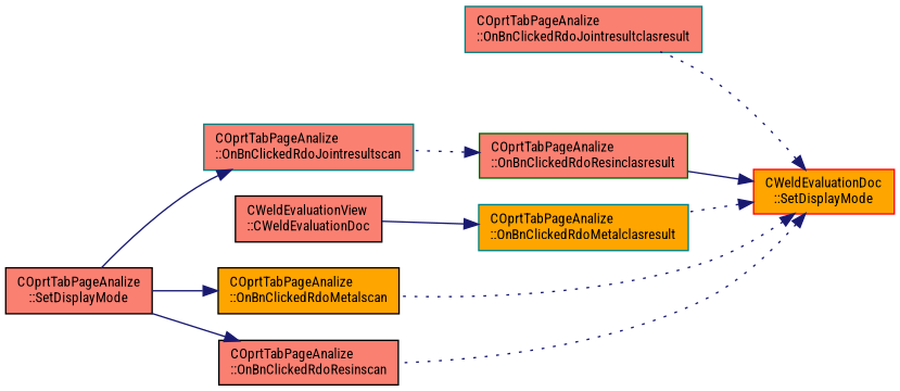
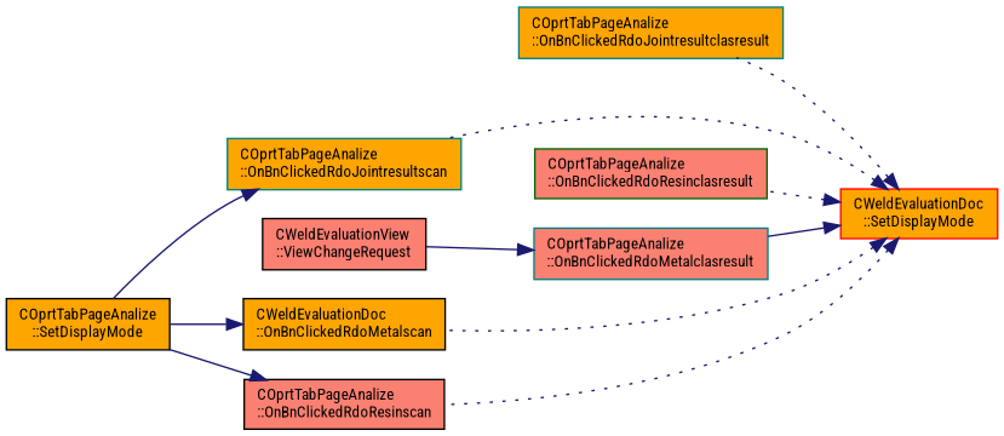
  digraph {
    fontname="Roboto Condensed"
    rankdir=RL
    node [color=black fillcolor=salmon fontname="Roboto Condensed" fontsize=10 shape=record style=filled]
    edge [color=midnightblue dir=back fontname="Roboto Condensed" fontsize=10 labelfontname=Helvetica labelfontsize=10 style=solid]
    n1 [color=red fillcolor=orange height=0.2 label="CWeldEvaluationDoc\l::SetDisplayMode" width=0.4]
-   n2 [color=teal height=0.2 label="COprtTabPageAnalize\l::OnBnClickedRdoJointresultclasresult" width=0.4]
-   n3 [color=teal height=0.2 label="COprtTabPageAnalize\l::OnBnClickedRdoJointresultscan" width=0.4]
-   n4 [color=teal fillcolor=orange height=0.2 label="COprtTabPageAnalize\l::OnBnClickedRdoMetalclasresult" width=0.4]
-   n5 [fillcolor=orange height=0.2 label="COprtTabPageAnalize\l::OnBnClickedRdoMetalscan" width=0.4]
+   n2 [color=teal fillcolor=orange height=0.2 label="COprtTabPageAnalize\l::OnBnClickedRdoJointresultclasresult" width=0.4]
+   n3 [color=teal fillcolor=orange height=0.2 label="COprtTabPageAnalize\l::OnBnClickedRdoJointresultscan" width=0.4]
+   n4 [color=teal height=0.2 label="COprtTabPageAnalize\l::OnBnClickedRdoMetalclasresult" width=0.4]
+   n5 [fillcolor=orange height=0.2 label="CWeldEvaluationDoc\l::OnBnClickedRdoMetalscan" width=0.4]
    n6 [color=darkgreen height=0.2 label="COprtTabPageAnalize\l::OnBnClickedRdoResinclasresult" width=0.4]
    n7 [height=0.2 label="COprtTabPageAnalize\l::OnBnClickedRdoResinscan" width=0.4]
-   n8 [height=0.2 label="COprtTabPageAnalize\l::SetDisplayMode" width=0.4]
-   n9 [height=0.2 label="CWeldEvaluationView\l::CWeldEvaluationDoc" width=0.4]
+   n8 [fillcolor=orange height=0.2 label="COprtTabPageAnalize\l::SetDisplayMode" width=0.4]
+   n9 [height=0.2 label="CWeldEvaluationView\l::ViewChangeRequest" width=0.4]
    n1 -> n2 [style=dotted]
-   n6 -> n3 [style=dotted]
-   n1 -> n4 [style=dotted]
+   n1 -> n3 [style=dotted]
+   n1 -> n4
    n1 -> n5 [style=dotted]
-   n1 -> n6
+   n1 -> n6 [style=dotted]
    n1 -> n7 [style=dotted]
    n3 -> n8
    n4 -> n9
    n5 -> n8
    n7 -> n8
  }
